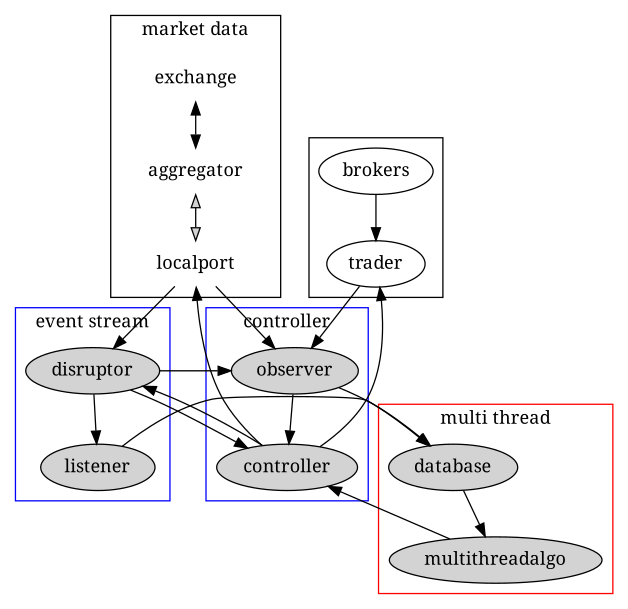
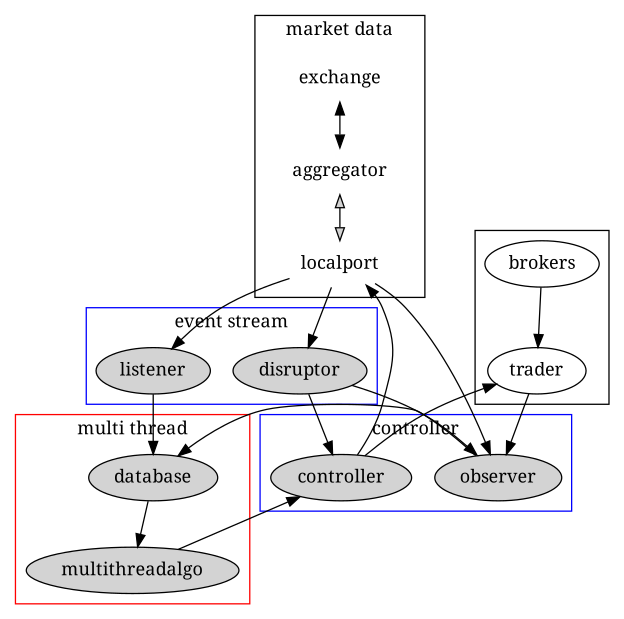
  digraph {
    fontname="Noto Serif"
    node [fontname="Noto Serif" style=filled]
    edge [fontname="Noto Serif"]
    exchange [color=white]
    aggregator [color=white]
    localport [color=white]
    observer
    controller
    database
    multithreadalgo
    disruptor
    listener
    brokers [style=""]
    trader [style=""]
    subgraph cluster_1 {
      label="market data"
      exchange
      aggregator
      localport
    }
    subgraph cluster_2 {
      color=blue
      label=controller
      observer
      controller
    }
    subgraph cluster_3 {
      color=red
      label="multi thread"
      database
      multithreadalgo
    }
    subgraph cluster_4 {
      color=blue
      label="event stream"
      disruptor
      listener
    }
    subgraph cluster_5 {
      brokers
      trader
    }
    exchange -> aggregator [dir=both]
    aggregator -> localport [dir=both fillcolor=lightgrey shape=box style=filled]
    localport -> observer
    localport -> disruptor
-   observer -> controller
    observer -> database
    controller -> localport
-   controller -> disruptor
    controller -> trader
    database -> multithreadalgo
    multithreadalgo -> controller
    disruptor -> observer
    disruptor -> controller
-   disruptor -> listener
+   localport -> listener
    listener -> database
    brokers -> trader
    trader -> observer
  }
